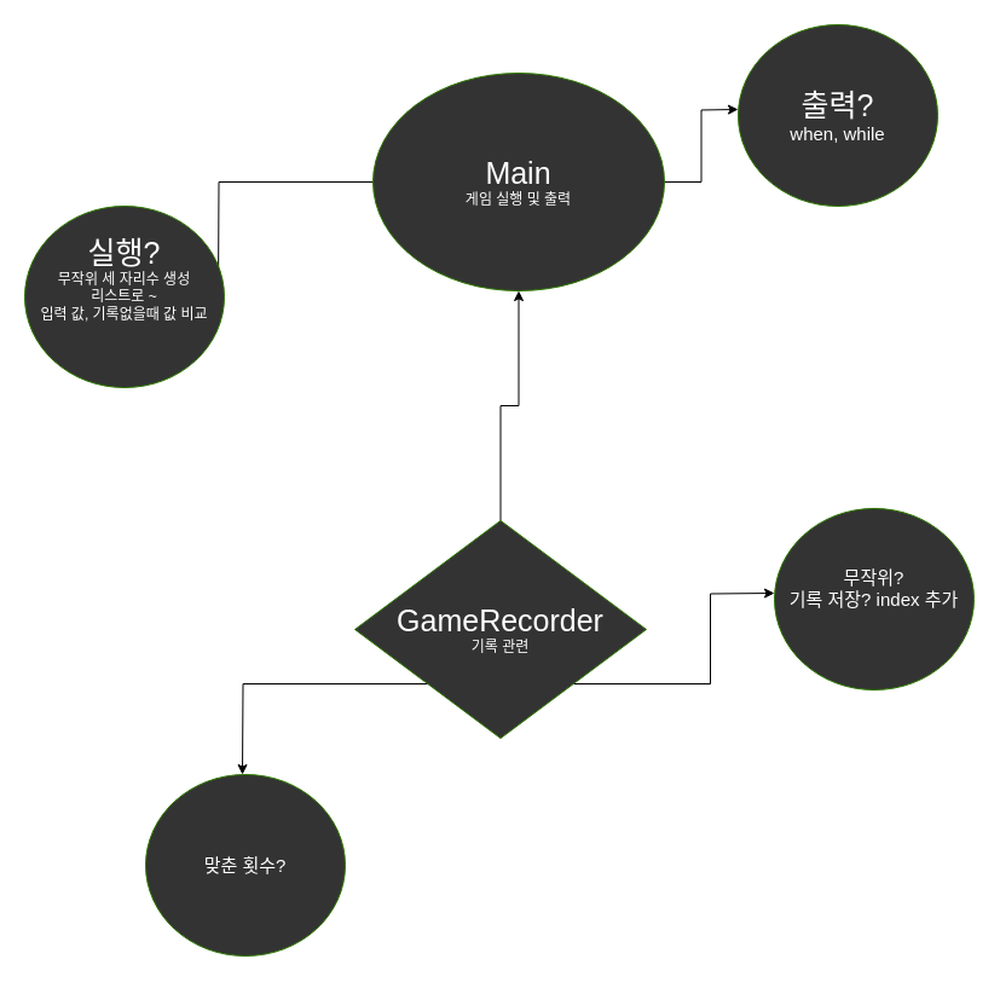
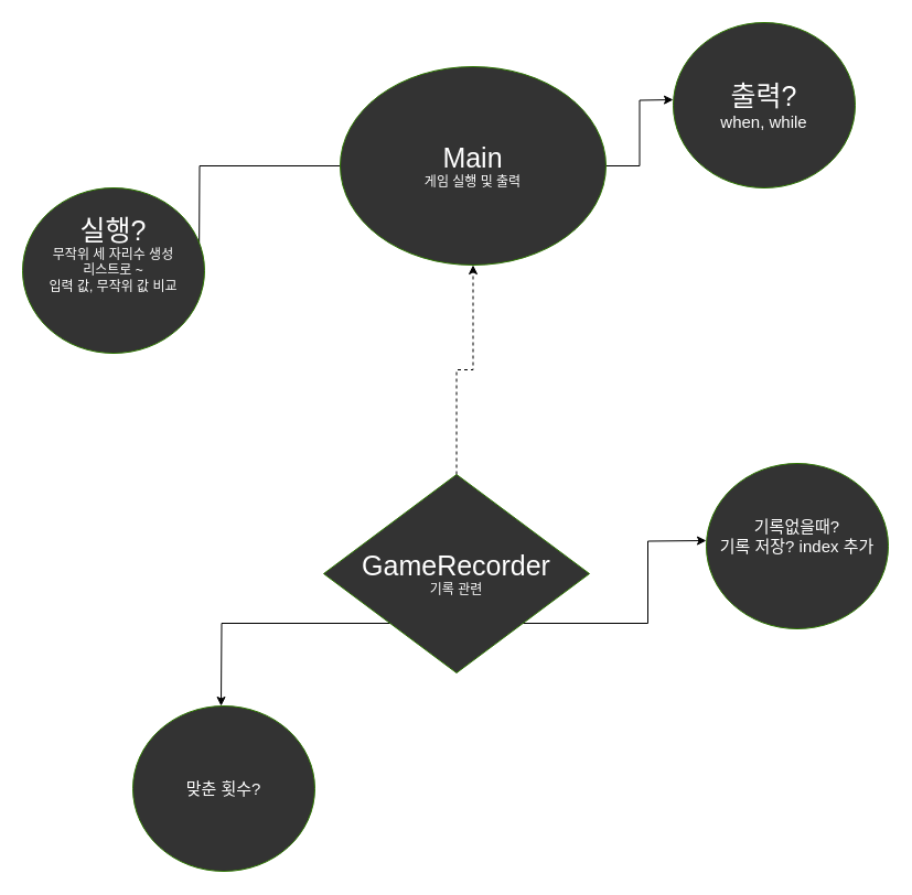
  <mxCell id="0" />
  <mxCell id="1" parent="0" />
- <mxCell id="2" style="edgeStyle=orthogonalEdgeStyle;rounded=0;orthogonalLoop=1;jettySize=auto;html=1;exitX=0.5;exitY=0;exitDx=0;exitDy=0;entryX=0.5;entryY=1;entryDx=0;entryDy=0;" edge="1" parent="1" source="5" target="8"><mxGeometry relative="1" as="geometry" /></mxCell>
+ <mxCell id="2" style="edgeStyle=orthogonalEdgeStyle;rounded=0;orthogonalLoop=1;jettySize=auto;html=1;exitX=0.5;exitY=0;exitDx=0;exitDy=0;entryX=0.5;entryY=1;entryDx=0;entryDy=0;dashed=1;" edge="1" parent="1" source="5" target="8"><mxGeometry relative="1" as="geometry" /></mxCell>
  <mxCell id="3" style="edgeStyle=orthogonalEdgeStyle;rounded=0;orthogonalLoop=1;jettySize=auto;html=1;exitX=0;exitY=1;exitDx=0;exitDy=0;" edge="1" parent="1" source="5"><mxGeometry relative="1" as="geometry"><mxPoint x="200" y="640" as="targetPoint" /></mxGeometry></mxCell>
  <mxCell id="4" style="edgeStyle=orthogonalEdgeStyle;rounded=0;orthogonalLoop=1;jettySize=auto;html=1;exitX=1;exitY=1;exitDx=0;exitDy=0;" edge="1" parent="1" source="5"><mxGeometry relative="1" as="geometry"><mxPoint x="640" y="490" as="targetPoint" /></mxGeometry></mxCell>
  <mxCell id="5" value="&lt;span style=&quot;font-size: 25px;&quot;&gt;GameRecorder&lt;/span&gt;&lt;br&gt;&lt;div&gt;기록 관련&lt;/div&gt;" style="rhombus;whiteSpace=wrap;html=1;fillColor=#333333;strokeColor=#2D7600;fontColor=#ffffff;" vertex="1" parent="1"><mxGeometry x="293" y="430" width="241" height="180" as="geometry" /></mxCell>
  <mxCell id="6" style="edgeStyle=orthogonalEdgeStyle;rounded=0;orthogonalLoop=1;jettySize=auto;html=1;exitX=0;exitY=0.5;exitDx=0;exitDy=0;" edge="1" parent="1" source="8"><mxGeometry relative="1" as="geometry"><mxPoint x="180" y="250" as="targetPoint" /></mxGeometry></mxCell>
  <mxCell id="7" style="edgeStyle=orthogonalEdgeStyle;rounded=0;orthogonalLoop=1;jettySize=auto;html=1;exitX=1;exitY=0.5;exitDx=0;exitDy=0;" edge="1" parent="1" source="8"><mxGeometry relative="1" as="geometry"><mxPoint x="610" y="90" as="targetPoint" /></mxGeometry></mxCell>
  <mxCell id="8" value="&lt;font style=&quot;font-size: 25px;&quot;&gt;Main&lt;/font&gt;&lt;div&gt;게임 실행 및 출력&lt;/div&gt;" style="ellipse;whiteSpace=wrap;html=1;fillColor=#333333;strokeColor=#2D7600;fontColor=#ffffff;" vertex="1" parent="1"><mxGeometry x="308" y="60" width="241" height="180" as="geometry" /></mxCell>
- <mxCell id="9" value="&lt;div&gt;&lt;span style=&quot;font-size: 25px;&quot;&gt;실행?&lt;/span&gt;&lt;/div&gt;&lt;div&gt;무작위 세 자리수 생성&lt;/div&gt;&lt;div&gt;리스트로 ~&lt;/div&gt;&lt;div&gt;입력 값, 기록없을때 값 비교&lt;/div&gt;&lt;div&gt;&lt;span style=&quot;background-color: initial; font-size: 25px;&quot;&gt;&amp;nbsp;&lt;/span&gt;&lt;br&gt;&lt;/div&gt;" style="ellipse;whiteSpace=wrap;html=1;fillColor=#333333;strokeColor=#2D7600;fontColor=#ffffff;" vertex="1" parent="1"><mxGeometry x="20" y="170" width="165" height="150" as="geometry" /></mxCell>
+ <mxCell id="9" value="&lt;div&gt;&lt;span style=&quot;font-size: 25px;&quot;&gt;실행?&lt;/span&gt;&lt;/div&gt;&lt;div&gt;무작위 세 자리수 생성&lt;/div&gt;&lt;div&gt;리스트로 ~&lt;/div&gt;&lt;div&gt;입력 값, 무작위 값 비교&lt;/div&gt;&lt;div&gt;&lt;span style=&quot;background-color: initial; font-size: 25px;&quot;&gt;&amp;nbsp;&lt;/span&gt;&lt;br&gt;&lt;/div&gt;" style="ellipse;whiteSpace=wrap;html=1;fillColor=#333333;strokeColor=#2D7600;fontColor=#ffffff;" vertex="1" parent="1"><mxGeometry x="20" y="170" width="165" height="150" as="geometry" /></mxCell>
  <mxCell id="10" value="&lt;div&gt;&lt;span style=&quot;font-size: 25px;&quot;&gt;출력?&lt;/span&gt;&lt;/div&gt;&lt;font style=&quot;font-size: 15px;&quot;&gt;when, while&lt;/font&gt;" style="ellipse;whiteSpace=wrap;html=1;fillColor=#333333;strokeColor=#2D7600;fontColor=#ffffff;" vertex="1" parent="1"><mxGeometry x="610" y="20" width="165" height="150" as="geometry" /></mxCell>
- <mxCell id="11" value="&lt;font style=&quot;font-size: 15px;&quot;&gt;무작위?&lt;/font&gt;&lt;div&gt;&lt;span style=&quot;font-size: 15px;&quot;&gt;기록 저장? index 추가&lt;br&gt;&lt;/span&gt;&lt;div style=&quot;font-size: 15px;&quot;&gt;&lt;br&gt;&lt;/div&gt;&lt;/div&gt;" style="ellipse;whiteSpace=wrap;html=1;fillColor=#333333;strokeColor=#2D7600;fontColor=#ffffff;" vertex="1" parent="1"><mxGeometry x="640" y="420" width="165" height="150" as="geometry" /></mxCell>
+ <mxCell id="11" value="&lt;font style=&quot;font-size: 15px;&quot;&gt;기록없을때?&lt;/font&gt;&lt;div&gt;&lt;span style=&quot;font-size: 15px;&quot;&gt;기록 저장? index 추가&lt;br&gt;&lt;/span&gt;&lt;div style=&quot;font-size: 15px;&quot;&gt;&lt;br&gt;&lt;/div&gt;&lt;/div&gt;" style="ellipse;whiteSpace=wrap;html=1;fillColor=#333333;strokeColor=#2D7600;fontColor=#ffffff;" vertex="1" parent="1"><mxGeometry x="640" y="420" width="165" height="150" as="geometry" /></mxCell>
  <mxCell id="12" value="&lt;font style=&quot;font-size: 15px;&quot;&gt;맞춘 횟수?&lt;/font&gt;" style="ellipse;whiteSpace=wrap;html=1;fillColor=#333333;strokeColor=#2D7600;fontColor=#ffffff;" vertex="1" parent="1"><mxGeometry x="120" y="640" width="165" height="150" as="geometry" /></mxCell>
